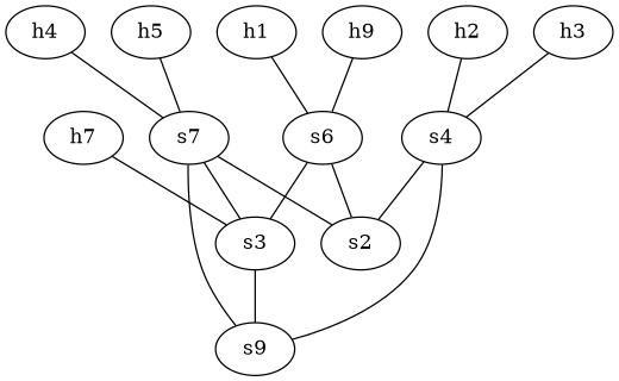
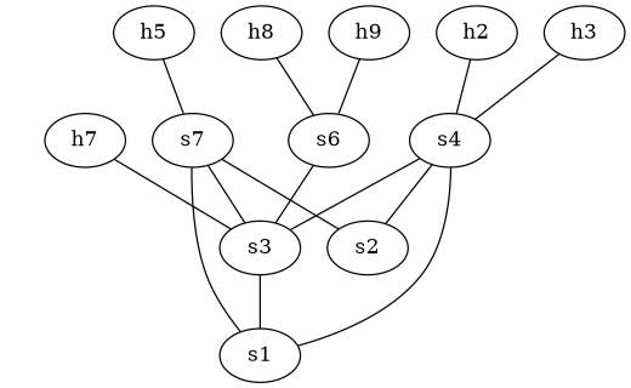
  graph {
-   h8 [label=h1]
+   h8
    s6
    s3
    s2
    h9
    h7
    s4
-   s1 [label=s9]
+   s1
    n9 [label=s7]
    h2
-   h4
    h3
    h5
    h8 -- s6
    s6 -- s3
-   s6 -- s2
    s3 -- s1
    h9 -- s6
    h7 -- s3
+   s4 -- s3
    s4 -- s2
    s4 -- s1
    n9 -- s3
    n9 -- s2
    n9 -- s1
    h2 -- s4
-   h4 -- n9
    h3 -- s4
    h5 -- n9
  }
